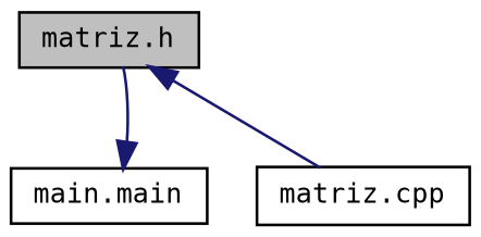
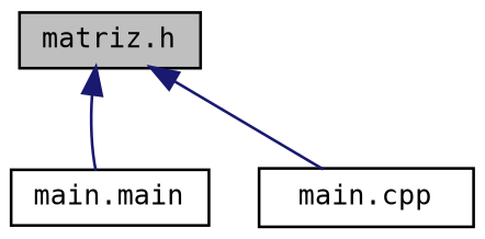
  digraph {
    fontname="DejaVu Sans Mono"
    node [color=black fillcolor=white fontname="DejaVu Sans Mono" fontsize=10 shape=record style=filled]
    edge [color=midnightblue dir=back fontname="DejaVu Sans Mono" fontsize=10 labelfontname=Helvetica labelfontsize=10 style=solid]
    n1 [fillcolor=grey75 fontcolor=black height=0.2 label="matriz.h" width=0.4]
    n2 [height=0.2 label="main.main" width=0.4]
-   n3 [height=0.2 label="matriz.cpp" width=0.4]
-   n2 -> n1
+   n3 [height=0.2 label="main.cpp" width=0.4]
+   n1 -> n2
    n1 -> n3
  }
